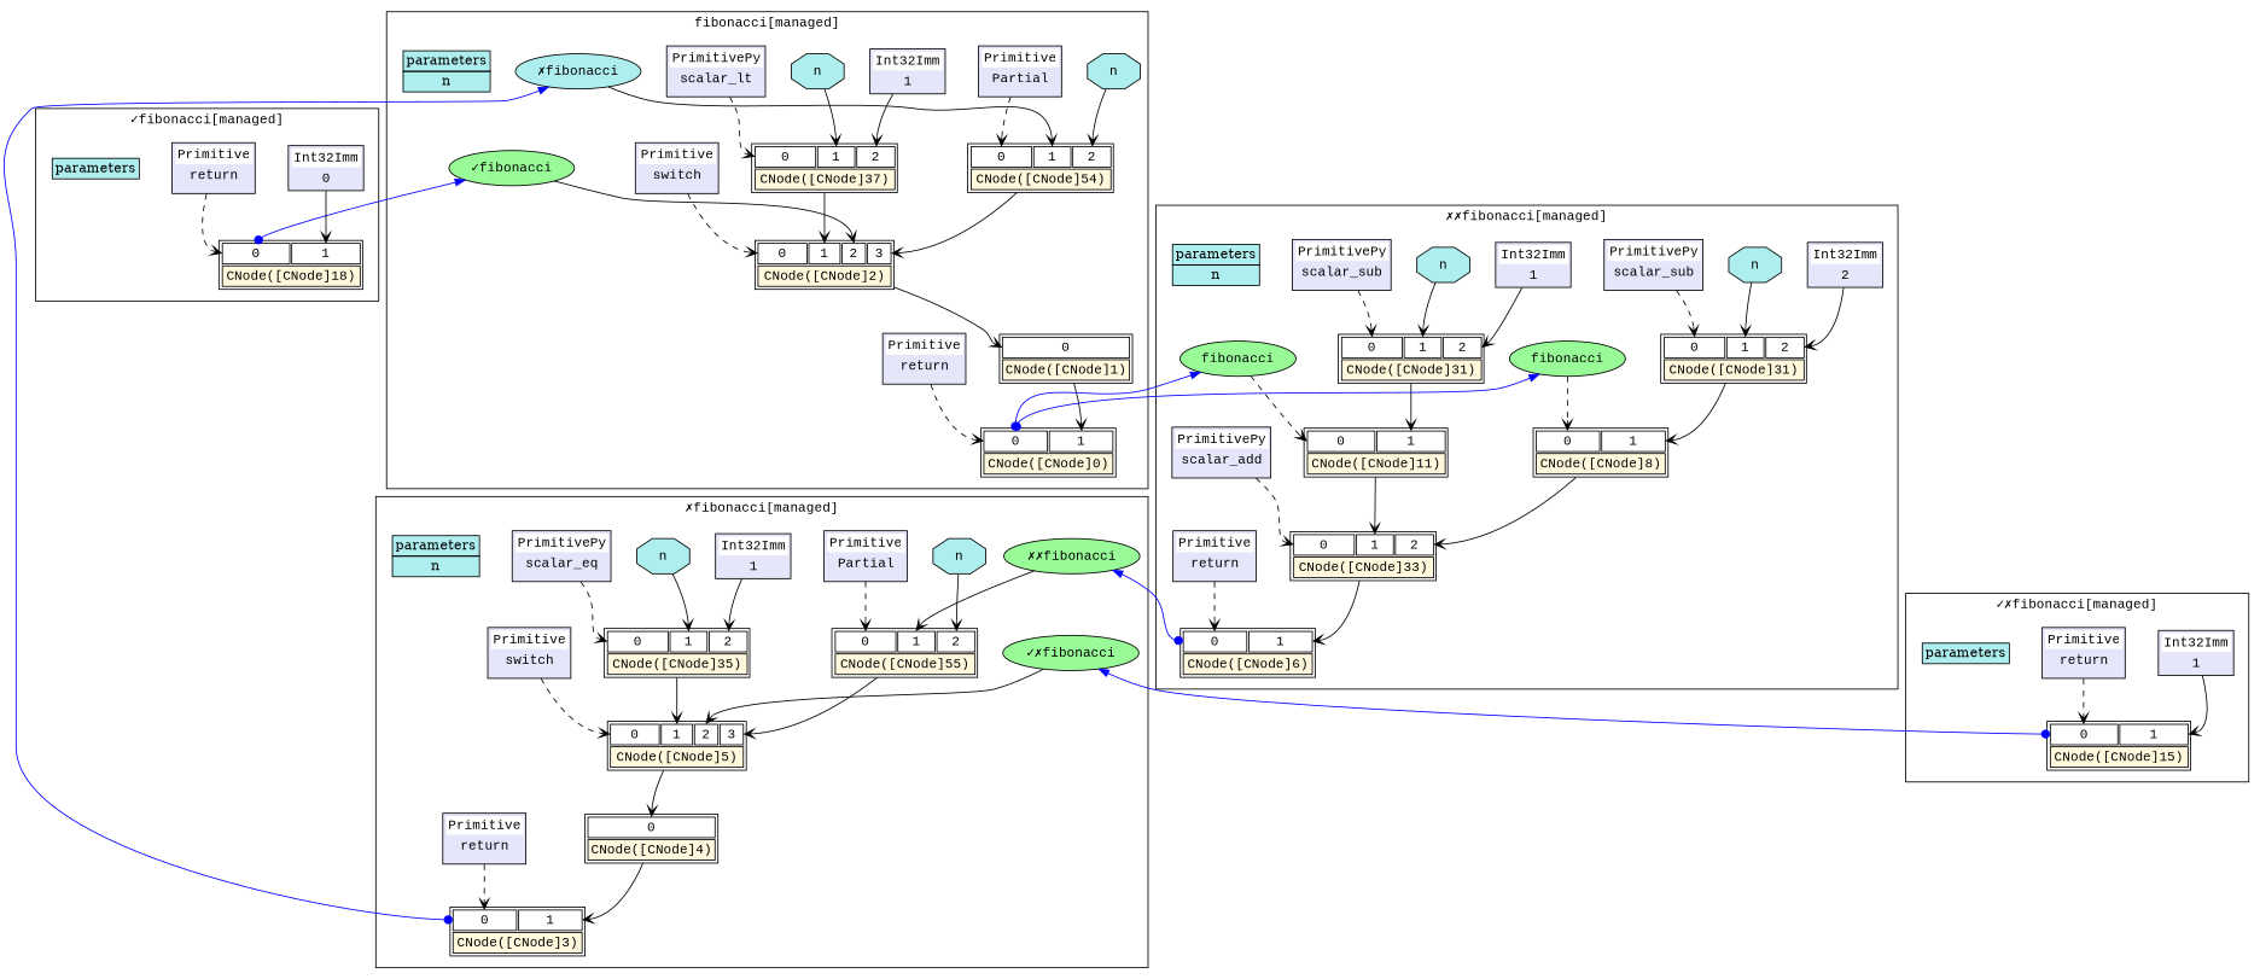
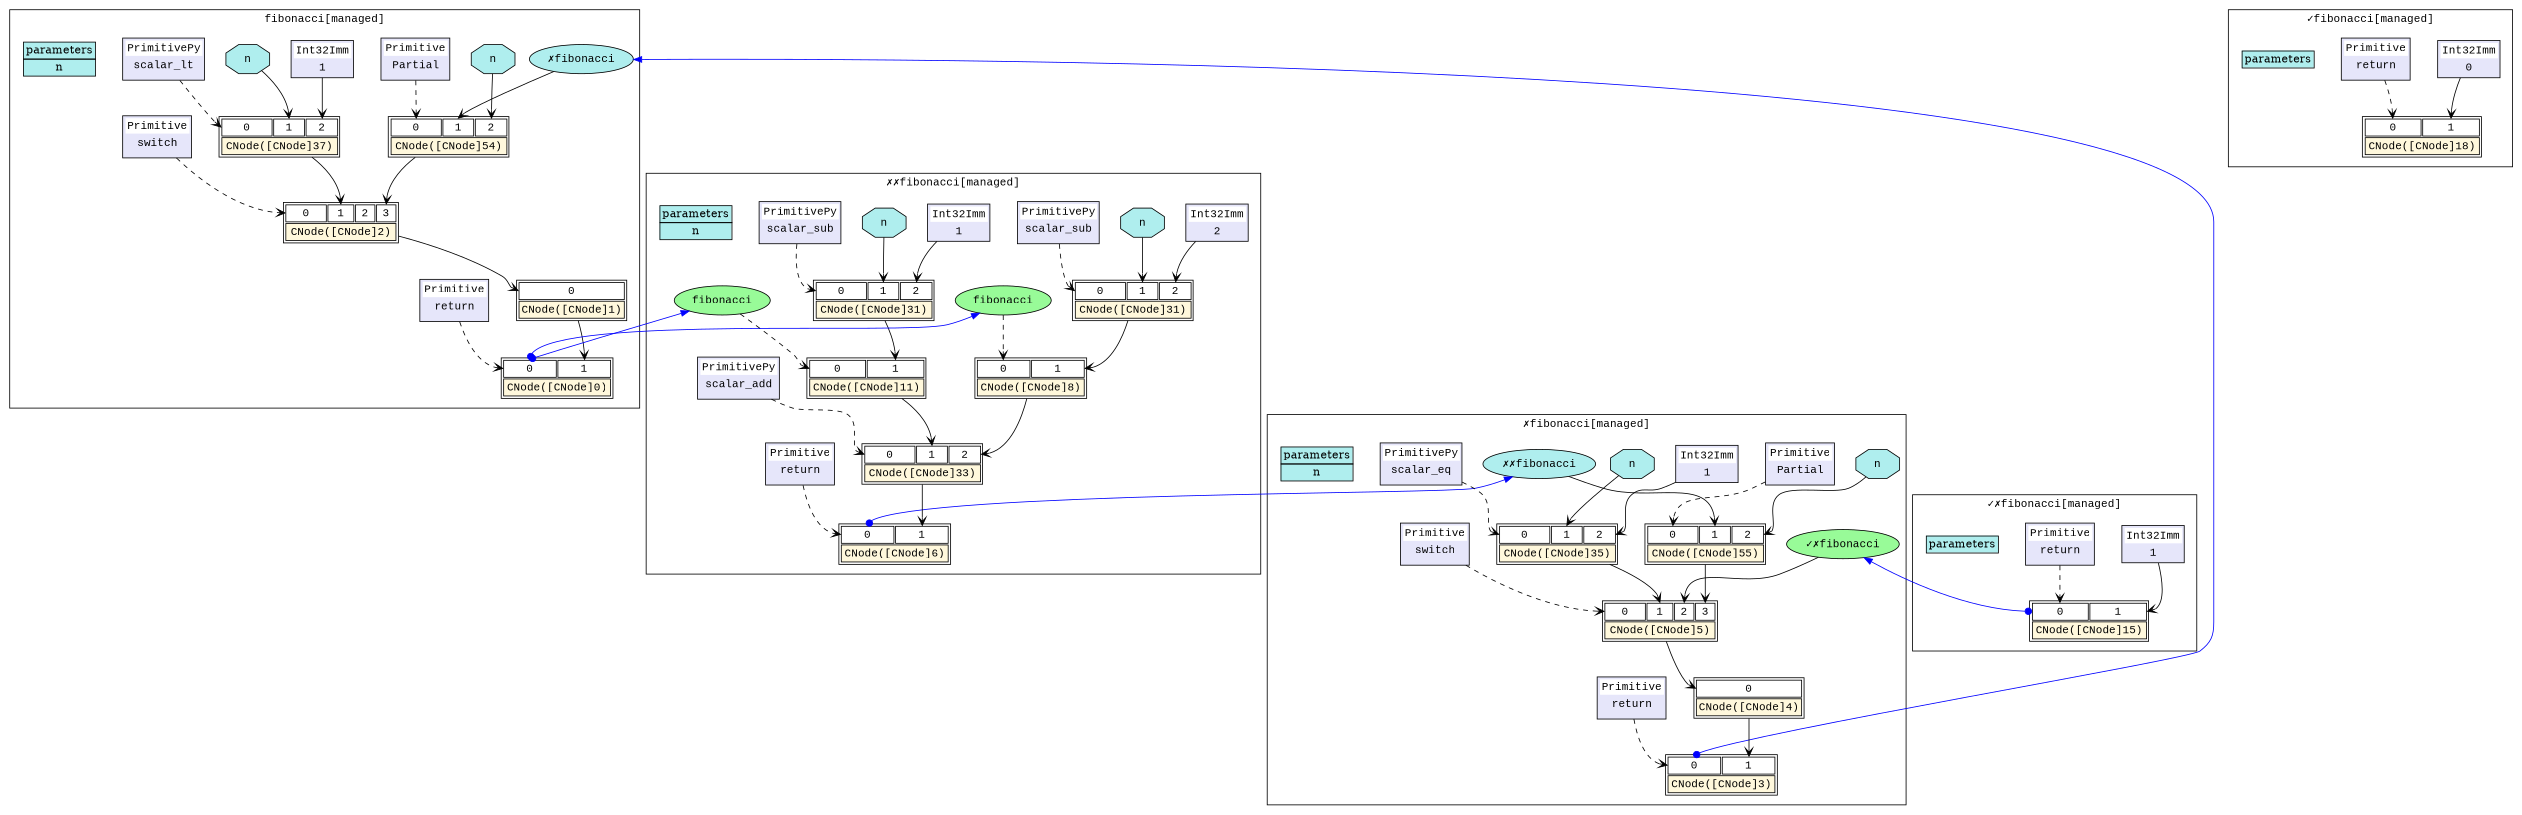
  digraph {
    compound=true
    node [fontname="Courier New" shape=plaintext]
    edge [arrowhead=vee headport=0 tailport=core]
    n1 [label=<<table port='core'> <tr><td port='0'>0</td><td port='1'>1</td></tr> <tr><td colspan='2' bgcolor='cornsilk'>CNode([CNode]0)</td></tr> </table>>]
    n2 [label=<<table port='core'> <tr><td port='0'>0</td></tr> <tr><td colspan='1' bgcolor='cornsilk'>CNode([CNode]1)</td></tr> </table>>]
    n3 [label=<<table port='core'> <tr><td port='0'>0</td><td port='1'>1</td><td port='2'>2</td><td port='3'>3</td></tr> <tr><td colspan='4' bgcolor='cornsilk'>CNode([CNode]2)</td></tr> </table>>]
    n4 [label=<<table port='core'> <tr><td port='0'>0</td><td port='1'>1</td><td port='2'>2</td></tr> <tr><td colspan='3' bgcolor='cornsilk'>CNode([CNode]54)</td></tr> </table>>]
    n5 [label=<<table port='core'> <tr><td port='0'>0</td><td port='1'>1</td><td port='2'>2</td></tr> <tr><td colspan='3' bgcolor='cornsilk'>CNode([CNode]37)</td></tr> </table>>]
    n6 [label=<<table port='core' cellborder='0' cellspacing='2' bgcolor='lavender'><tr><td bgcolor='white'>Primitive</td></tr><tr><td>return</td></tr><tr><td align='left'></td></tr></table>>]
    n7 [label=<<table port='core' cellborder='0' cellspacing='2' bgcolor='lavender'><tr><td bgcolor='white'>Primitive</td></tr><tr><td>switch</td></tr><tr><td align='left'></td></tr></table>>]
-   n8 [fillcolor=palegreen label="✓fibonacci" shape=oval style=filled]
    n9 [label=<<table port='core' cellborder='0' cellspacing='2' bgcolor='lavender'><tr><td bgcolor='white'>Primitive</td></tr><tr><td>Partial</td></tr><tr><td align='left'></td></tr></table>>]
    n10 [fillcolor=paleturquoise label="✗fibonacci" shape=oval style=filled]
    n11 [fillcolor=paleturquoise label=n shape=octagon style=filled]
    n12 [label=<<table port='core' cellborder='0' cellspacing='2' bgcolor='lavender'><tr><td bgcolor='white'>PrimitivePy</td></tr><tr><td>scalar_lt</td></tr><tr><td align='left'></td></tr></table>>]
    n13 [fillcolor=paleturquoise label=n shape=octagon style=filled]
    n14 [label=<<table port='core' cellborder='0' cellspacing='2' bgcolor='lavender'><tr><td bgcolor='white'>Int32Imm</td></tr><tr><td>1</td></tr></table>>]
    n15 [label=<<table bgcolor='paleturquoise' cellspacing='0' cellborder='1' border='0'><tr><td>parameters</td></tr><tr><td>n</td></tr></table>> fontname=""]
    n16 [label=<<table port='core'> <tr><td port='0'>0</td><td port='1'>1</td></tr> <tr><td colspan='2' bgcolor='cornsilk'>CNode([CNode]3)</td></tr> </table>>]
    n17 [label=<<table port='core'> <tr><td port='0'>0</td></tr> <tr><td colspan='1' bgcolor='cornsilk'>CNode([CNode]4)</td></tr> </table>>]
    n18 [label=<<table port='core'> <tr><td port='0'>0</td><td port='1'>1</td><td port='2'>2</td><td port='3'>3</td></tr> <tr><td colspan='4' bgcolor='cornsilk'>CNode([CNode]5)</td></tr> </table>>]
    n19 [label=<<table port='core'> <tr><td port='0'>0</td><td port='1'>1</td><td port='2'>2</td></tr> <tr><td colspan='3' bgcolor='cornsilk'>CNode([CNode]55)</td></tr> </table>>]
    n20 [label=<<table port='core'> <tr><td port='0'>0</td><td port='1'>1</td><td port='2'>2</td></tr> <tr><td colspan='3' bgcolor='cornsilk'>CNode([CNode]35)</td></tr> </table>>]
    n21 [label=<<table port='core' cellborder='0' cellspacing='2' bgcolor='lavender'><tr><td bgcolor='white'>Primitive</td></tr><tr><td>return</td></tr><tr><td align='left'></td></tr></table>>]
    n22 [label=<<table port='core' cellborder='0' cellspacing='2' bgcolor='lavender'><tr><td bgcolor='white'>Primitive</td></tr><tr><td>switch</td></tr><tr><td align='left'></td></tr></table>>]
    n23 [fillcolor=palegreen label="✓✗fibonacci" shape=oval style=filled]
    n24 [label=<<table port='core' cellborder='0' cellspacing='2' bgcolor='lavender'><tr><td bgcolor='white'>Primitive</td></tr><tr><td>Partial</td></tr><tr><td align='left'></td></tr></table>>]
-   n25 [fillcolor=palegreen label="✗✗fibonacci" shape=oval style=filled]
+   n25 [fillcolor=paleturquoise label="✗✗fibonacci" shape=oval style=filled]
    n26 [fillcolor=paleturquoise label=n shape=octagon style=filled]
    n27 [label=<<table port='core' cellborder='0' cellspacing='2' bgcolor='lavender'><tr><td bgcolor='white'>PrimitivePy</td></tr><tr><td>scalar_eq</td></tr><tr><td align='left'></td></tr></table>>]
    n28 [fillcolor=paleturquoise label=n shape=octagon style=filled]
    n29 [label=<<table port='core' cellborder='0' cellspacing='2' bgcolor='lavender'><tr><td bgcolor='white'>Int32Imm</td></tr><tr><td>1</td></tr></table>>]
    n30 [label=<<table bgcolor='paleturquoise' cellspacing='0' cellborder='1' border='0'><tr><td>parameters</td></tr><tr><td>n</td></tr></table>> fontname=""]
    n31 [label=<<table port='core'> <tr><td port='0'>0</td><td port='1'>1</td></tr> <tr><td colspan='2' bgcolor='cornsilk'>CNode([CNode]6)</td></tr> </table>>]
    n32 [label=<<table port='core'> <tr><td port='0'>0</td><td port='1'>1</td><td port='2'>2</td></tr> <tr><td colspan='3' bgcolor='cornsilk'>CNode([CNode]33)</td></tr> </table>>]
    n33 [label=<<table port='core'> <tr><td port='0'>0</td><td port='1'>1</td></tr> <tr><td colspan='2' bgcolor='cornsilk'>CNode([CNode]8)</td></tr> </table>>]
    n34 [label=<<table port='core'> <tr><td port='0'>0</td><td port='1'>1</td><td port='2'>2</td></tr> <tr><td colspan='3' bgcolor='cornsilk'>CNode([CNode]31)</td></tr> </table>>]
    n35 [label=<<table port='core'> <tr><td port='0'>0</td><td port='1'>1</td></tr> <tr><td colspan='2' bgcolor='cornsilk'>CNode([CNode]11)</td></tr> </table>>]
    n36 [label=<<table port='core'> <tr><td port='0'>0</td><td port='1'>1</td><td port='2'>2</td></tr> <tr><td colspan='3' bgcolor='cornsilk'>CNode([CNode]31)</td></tr> </table>>]
    n37 [label=<<table port='core' cellborder='0' cellspacing='2' bgcolor='lavender'><tr><td bgcolor='white'>Primitive</td></tr><tr><td>return</td></tr><tr><td align='left'></td></tr></table>>]
    n38 [label=<<table port='core' cellborder='0' cellspacing='2' bgcolor='lavender'><tr><td bgcolor='white'>PrimitivePy</td></tr><tr><td>scalar_add</td></tr><tr><td align='left'></td></tr></table>>]
    n39 [fillcolor=palegreen label=fibonacci shape=oval style=filled]
    n40 [label=<<table port='core' cellborder='0' cellspacing='2' bgcolor='lavender'><tr><td bgcolor='white'>PrimitivePy</td></tr><tr><td>scalar_sub</td></tr><tr><td align='left'></td></tr></table>>]
    n41 [fillcolor=paleturquoise label=n shape=octagon style=filled]
    n42 [label=<<table port='core' cellborder='0' cellspacing='2' bgcolor='lavender'><tr><td bgcolor='white'>Int32Imm</td></tr><tr><td>2</td></tr></table>>]
    n43 [fillcolor=palegreen label=fibonacci shape=oval style=filled]
    n44 [label=<<table port='core' cellborder='0' cellspacing='2' bgcolor='lavender'><tr><td bgcolor='white'>PrimitivePy</td></tr><tr><td>scalar_sub</td></tr><tr><td align='left'></td></tr></table>>]
    n45 [fillcolor=paleturquoise label=n shape=octagon style=filled]
    n46 [label=<<table port='core' cellborder='0' cellspacing='2' bgcolor='lavender'><tr><td bgcolor='white'>Int32Imm</td></tr><tr><td>1</td></tr></table>>]
    n47 [label=<<table bgcolor='paleturquoise' cellspacing='0' cellborder='1' border='0'><tr><td>parameters</td></tr><tr><td>n</td></tr></table>> fontname=""]
    n48 [label=<<table port='core'> <tr><td port='0'>0</td><td port='1'>1</td></tr> <tr><td colspan='2' bgcolor='cornsilk'>CNode([CNode]15)</td></tr> </table>>]
    n49 [label=<<table port='core' cellborder='0' cellspacing='2' bgcolor='lavender'><tr><td bgcolor='white'>Primitive</td></tr><tr><td>return</td></tr><tr><td align='left'></td></tr></table>>]
    n50 [label=<<table port='core' cellborder='0' cellspacing='2' bgcolor='lavender'><tr><td bgcolor='white'>Int32Imm</td></tr><tr><td>1</td></tr></table>>]
    n51 [label=<<table bgcolor='paleturquoise' cellspacing='0' cellborder='1' border='0'><tr><td>parameters</td></tr></table>> fontname=""]
    n52 [label=<<table port='core'> <tr><td port='0'>0</td><td port='1'>1</td></tr> <tr><td colspan='2' bgcolor='cornsilk'>CNode([CNode]18)</td></tr> </table>>]
    n53 [label=<<table port='core' cellborder='0' cellspacing='2' bgcolor='lavender'><tr><td bgcolor='white'>Primitive</td></tr><tr><td>return</td></tr><tr><td align='left'></td></tr></table>>]
    n54 [label=<<table port='core' cellborder='0' cellspacing='2' bgcolor='lavender'><tr><td bgcolor='white'>Int32Imm</td></tr><tr><td>0</td></tr></table>>]
    n55 [label=<<table bgcolor='paleturquoise' cellspacing='0' cellborder='1' border='0'><tr><td>parameters</td></tr></table>> fontname=""]
    subgraph cluster_1 {
      fontname="Courier New"
      label="fibonacci[managed]"
      n1
      n2
      n3
      n4
      n5
      n6
      n7
-     n8
      n9
      n10
      n11
      n12
      n13
      n14
      n15
    }
    subgraph cluster_2 {
      fontname="Courier New"
      label="✗fibonacci[managed]"
      n16
      n17
      n18
      n19
      n20
      n21
      n22
      n23
      n24
      n25
      n26
      n27
      n28
      n29
      n30
    }
    subgraph cluster_3 {
      fontname="Courier New"
      label="✗✗fibonacci[managed]"
      n31
      n32
      n33
      n34
      n35
      n36
      n37
      n38
      n39
      n40
      n41
      n42
      n43
      n44
      n45
      n46
      n47
    }
    subgraph cluster_4 {
      fontname="Courier New"
      label="✓✗fibonacci[managed]"
      n48
      n49
      n50
      n51
    }
    subgraph cluster_5 {
      fontname="Courier New"
      label="✓fibonacci[managed]"
      n52
      n53
      n54
      n55
    }
    n2 -> n1 [headport=1]
    n3 -> n2
    n4 -> n3 [headport=3]
    n5 -> n3 [headport=1]
    n6 -> n1 [style=dashed]
    n7 -> n3 [style=dashed]
-   n8 -> n3 [headport=2]
-   n8 -> n52 [arrowhead=dot color=blue dir=both style=filled]
    n9 -> n4 [style=dashed]
    n10 -> n4 [headport=1]
    n10 -> n16 [arrowhead=dot color=blue dir=both style=filled]
    n11 -> n4 [headport=2]
    n12 -> n5 [style=dashed]
    n13 -> n5 [headport=1]
    n14 -> n5 [headport=2]
    n17 -> n16 [headport=1]
    n18 -> n17
    n19 -> n18 [headport=3]
    n20 -> n18 [headport=1]
    n21 -> n16 [style=dashed]
    n22 -> n18 [style=dashed]
    n23 -> n18 [headport=2]
    n23 -> n48 [arrowhead=dot color=blue dir=both style=filled]
    n24 -> n19 [style=dashed]
    n25 -> n19 [headport=1]
    n25 -> n31 [arrowhead=dot color=blue dir=both style=filled]
    n26 -> n19 [headport=2]
    n27 -> n20 [style=dashed]
    n28 -> n20 [headport=1]
    n29 -> n20 [headport=2]
    n32 -> n31 [headport=1]
    n33 -> n32 [headport=2]
    n34 -> n33 [headport=1]
    n35 -> n32 [headport=1]
    n36 -> n35 [headport=1]
    n37 -> n31 [style=dashed]
    n38 -> n32 [style=dashed]
    n39 -> n1 [arrowhead=dot color=blue dir=both style=filled]
    n39 -> n33 [style=dashed]
    n40 -> n34 [style=dashed]
    n41 -> n34 [headport=1]
    n42 -> n34 [headport=2]
    n43 -> n1 [arrowhead=dot color=blue dir=both style=filled]
    n43 -> n35 [style=dashed]
    n44 -> n36 [style=dashed]
    n45 -> n36 [headport=1]
    n46 -> n36 [headport=2]
    n49 -> n48 [style=dashed]
    n50 -> n48 [headport=1]
    n53 -> n52 [style=dashed]
    n54 -> n52 [headport=1]
  }
